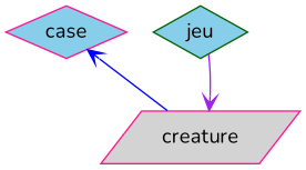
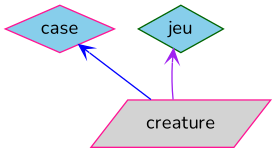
  digraph {
    fontname=Nunito
    rankdir=BT
    node [color=deeppink fillcolor=skyblue fontname=Nunito shape=diamond style=filled]
    edge [arrowhead=open arrowtail=none fontname=Nunito]
    n1 [label=case]
    n2 [fillcolor=lightgrey label=creature shape=parallelogram]
    n3 [color=darkgreen label=jeu]
    n2 -> n1 [color=blue]
-   n3 -> n2 [color=purple]
+   n2 -> n3 [color=purple]
  }
